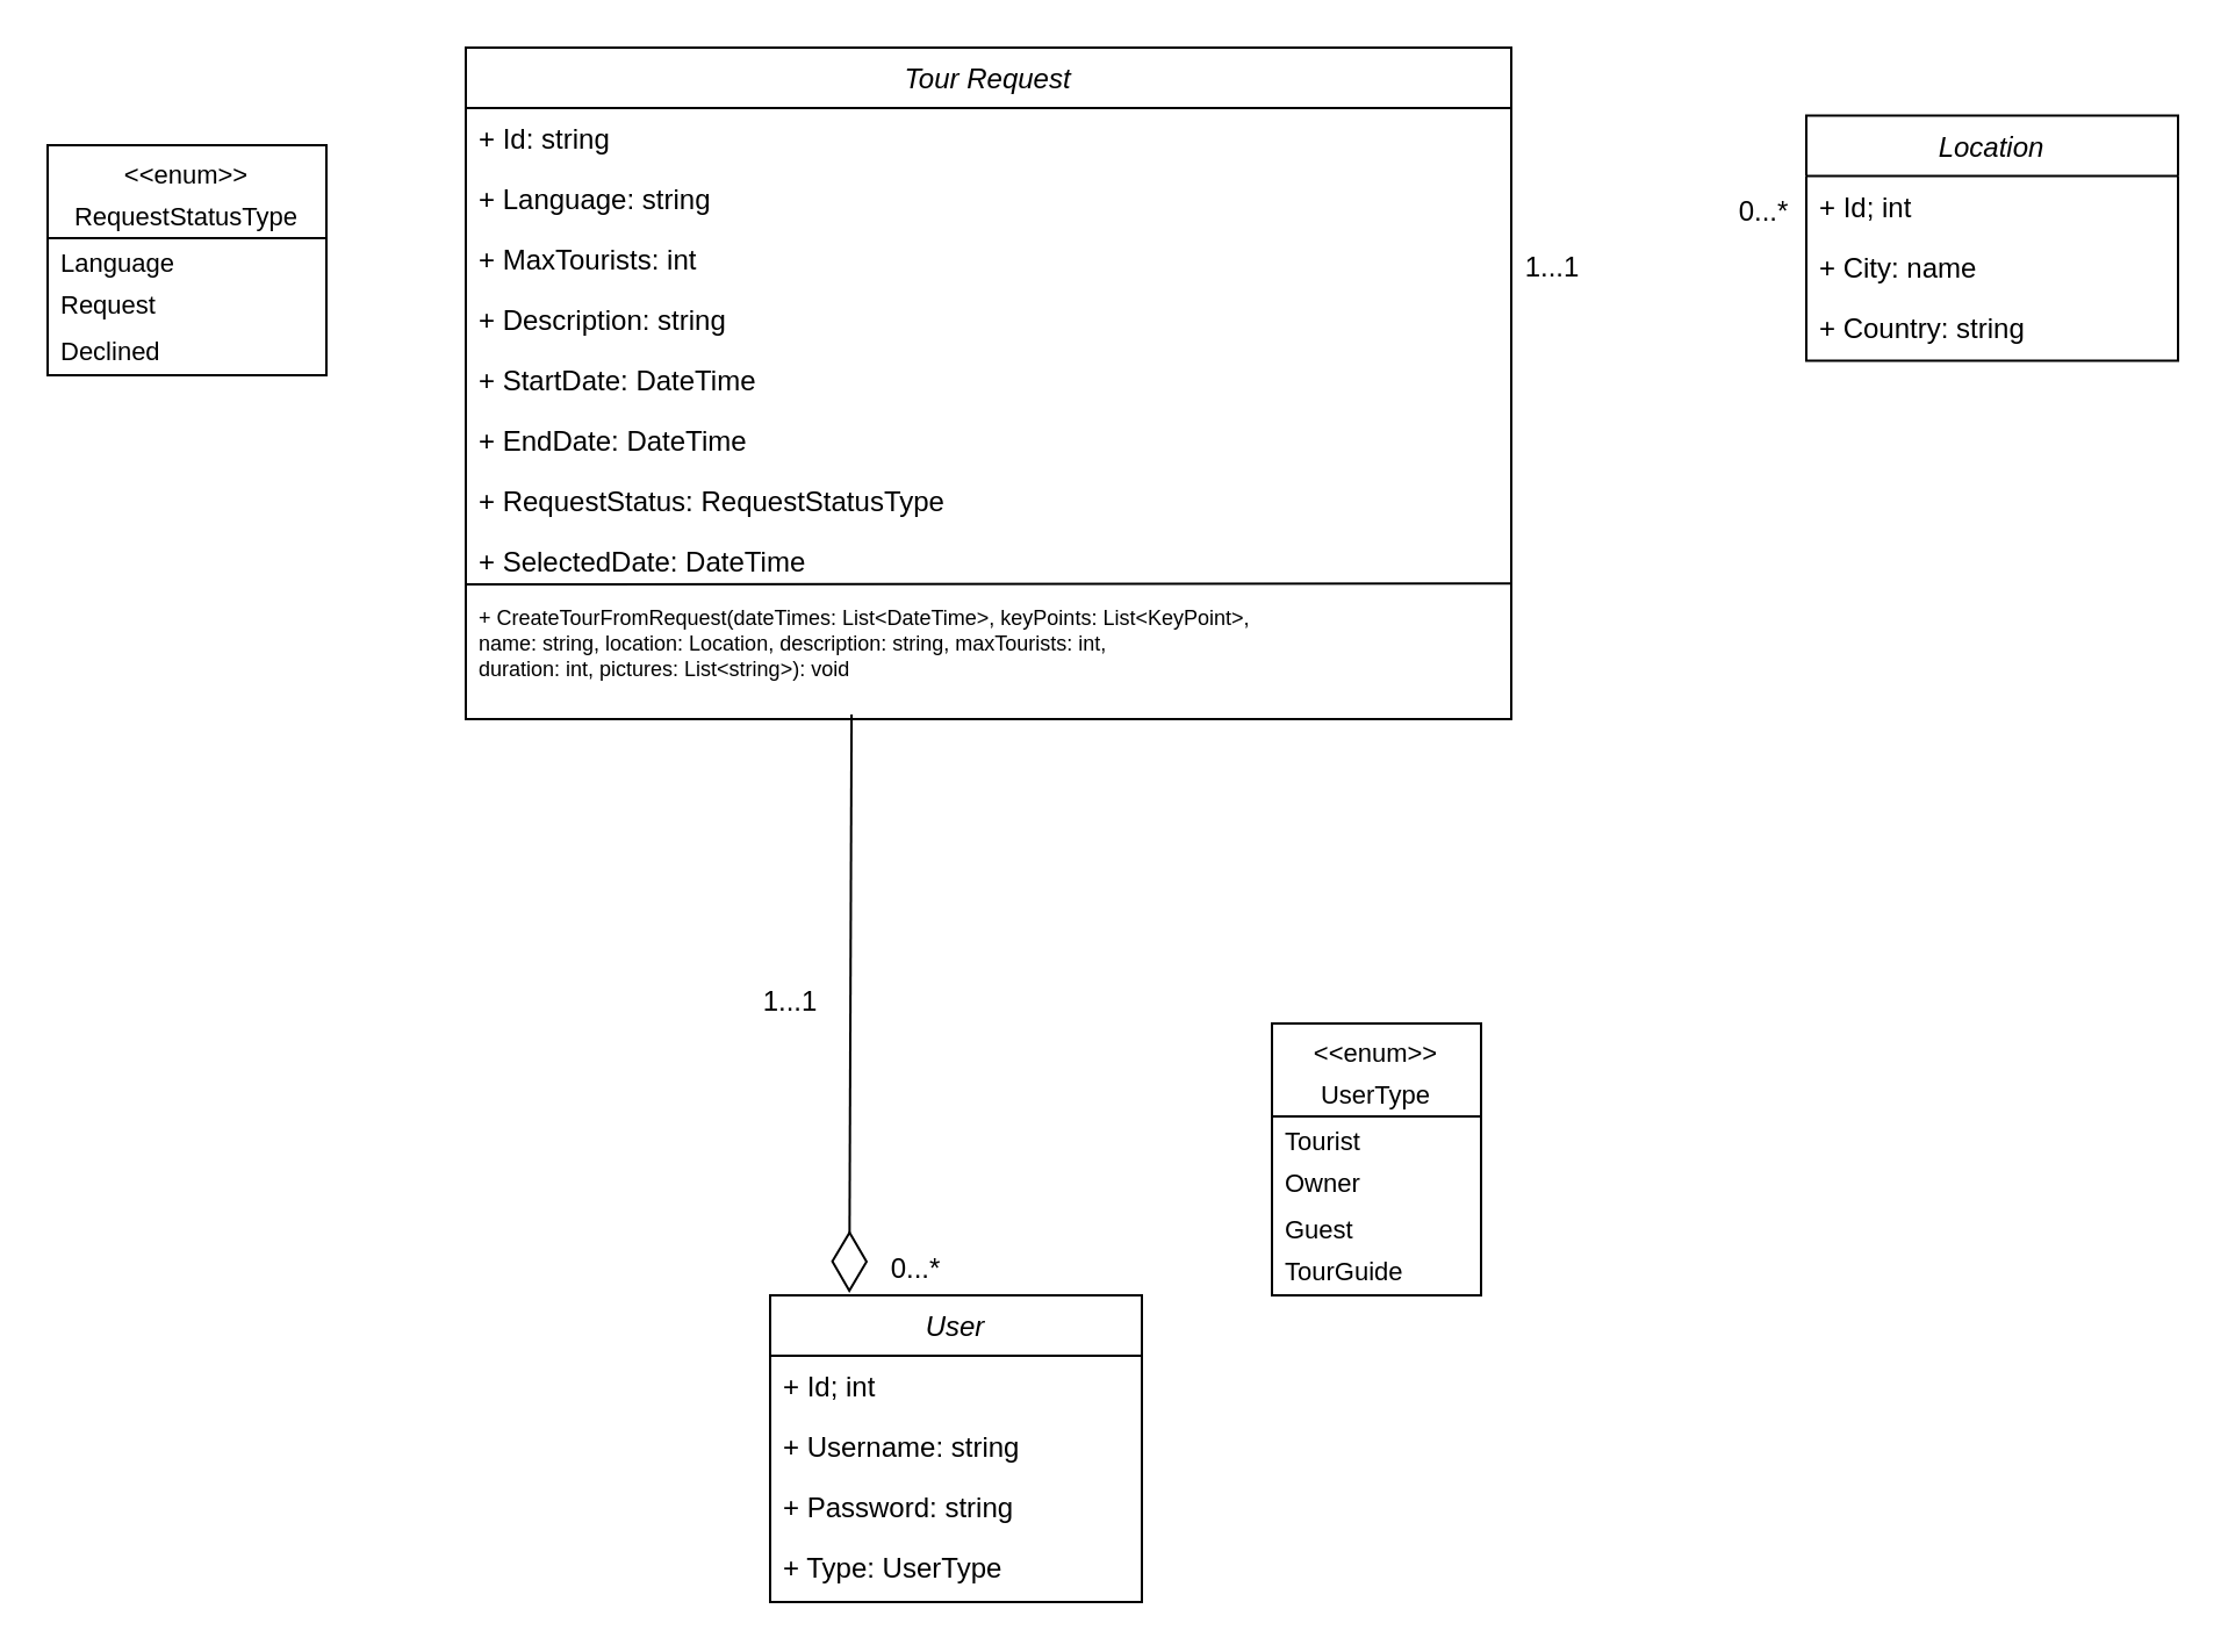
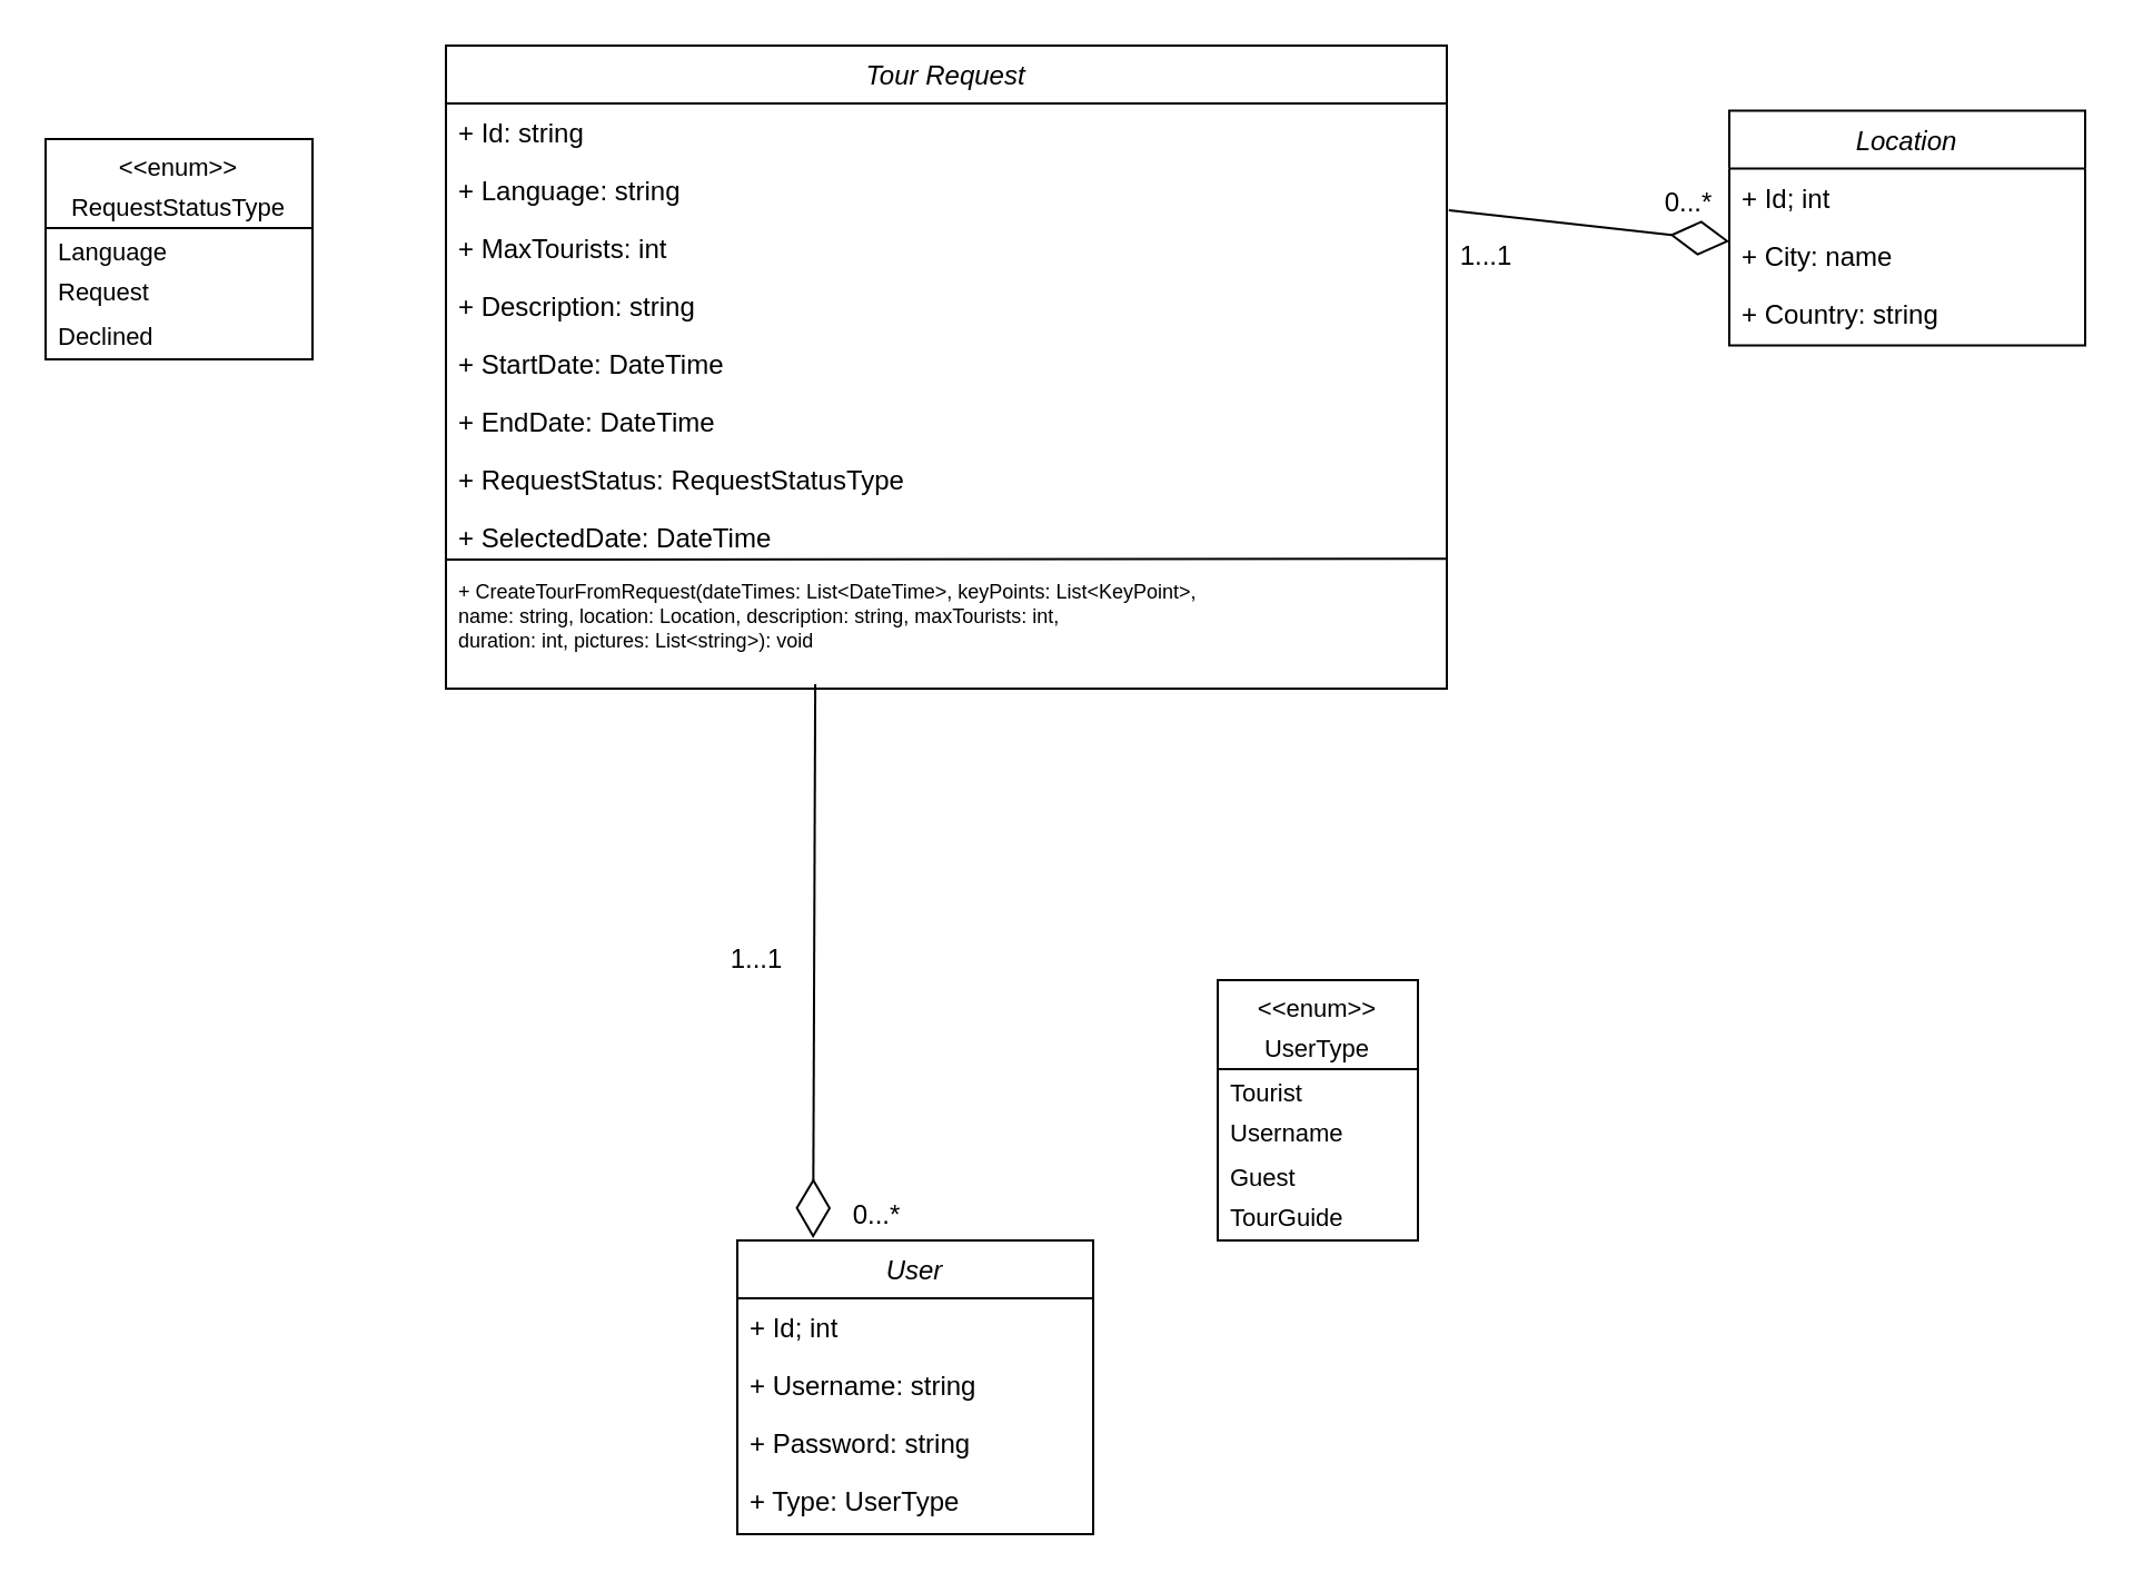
  <mxCell id="0" />
  <mxCell id="1" parent="0" />
  <mxCell id="2" value="Tour Request" style="swimlane;fontStyle=2;align=center;verticalAlign=top;childLayout=stackLayout;horizontal=1;startSize=26;horizontalStack=0;resizeParent=1;resizeLast=0;collapsible=1;marginBottom=0;rounded=0;shadow=0;strokeWidth=1;" parent="1" vertex="1"><mxGeometry x="200" y="20" width="450" height="289" as="geometry"><mxRectangle x="220" y="120" width="160" height="26" as="alternateBounds" /></mxGeometry></mxCell>
  <mxCell id="3" value="+ Id: string" style="text;align=left;verticalAlign=top;spacingLeft=4;spacingRight=4;overflow=hidden;rotatable=0;points=[[0,0.5],[1,0.5]];portConstraint=eastwest;" parent="2" vertex="1"><mxGeometry y="26" width="450" height="26" as="geometry" /></mxCell>
  <mxCell id="4" value="+ Language: string&#10;" style="text;align=left;verticalAlign=top;spacingLeft=4;spacingRight=4;overflow=hidden;rotatable=0;points=[[0,0.5],[1,0.5]];portConstraint=eastwest;rounded=0;shadow=0;html=0;" parent="2" vertex="1"><mxGeometry y="52" width="450" height="26" as="geometry" /></mxCell>
  <mxCell id="5" value="+ MaxTourists: int " style="text;align=left;verticalAlign=top;spacingLeft=4;spacingRight=4;overflow=hidden;rotatable=0;points=[[0,0.5],[1,0.5]];portConstraint=eastwest;rounded=0;shadow=0;html=0;" parent="2" vertex="1"><mxGeometry y="78" width="450" height="26" as="geometry" /></mxCell>
  <mxCell id="6" value="+ Description: string" style="text;align=left;verticalAlign=top;spacingLeft=4;spacingRight=4;overflow=hidden;rotatable=0;points=[[0,0.5],[1,0.5]];portConstraint=eastwest;rounded=0;shadow=0;html=0;" parent="2" vertex="1"><mxGeometry y="104" width="450" height="26" as="geometry" /></mxCell>
  <mxCell id="7" value="+ StartDate: DateTime" style="text;align=left;verticalAlign=top;spacingLeft=4;spacingRight=4;overflow=hidden;rotatable=0;points=[[0,0.5],[1,0.5]];portConstraint=eastwest;rounded=0;shadow=0;html=0;" parent="2" vertex="1"><mxGeometry y="130" width="450" height="26" as="geometry" /></mxCell>
  <mxCell id="8" value="+ EndDate: DateTime" style="text;align=left;verticalAlign=top;spacingLeft=4;spacingRight=4;overflow=hidden;rotatable=0;points=[[0,0.5],[1,0.5]];portConstraint=eastwest;rounded=0;shadow=0;html=0;" parent="2" vertex="1"><mxGeometry y="156" width="450" height="26" as="geometry" /></mxCell>
  <mxCell id="9" value="+ RequestStatus: RequestStatusType" style="text;align=left;verticalAlign=top;spacingLeft=4;spacingRight=4;overflow=hidden;rotatable=0;points=[[0,0.5],[1,0.5]];portConstraint=eastwest;rounded=0;shadow=0;html=0;" parent="2" vertex="1"><mxGeometry y="182" width="450" height="26" as="geometry" /></mxCell>
  <mxCell id="10" value="+ SelectedDate: DateTime" style="text;align=left;verticalAlign=top;spacingLeft=4;spacingRight=4;overflow=hidden;rotatable=0;points=[[0,0.5],[1,0.5]];portConstraint=eastwest;rounded=0;shadow=0;html=0;" parent="2" vertex="1"><mxGeometry y="208" width="450" height="26" as="geometry" /></mxCell>
  <mxCell id="11" value="" style="endArrow=none;html=1;rounded=0;entryX=1.001;entryY=0.87;entryDx=0;entryDy=0;entryPerimeter=0;" parent="2" target="10" edge="1"><mxGeometry width="50" height="50" relative="1" as="geometry"><mxPoint y="231" as="sourcePoint" /><mxPoint x="410" y="231" as="targetPoint" /></mxGeometry></mxCell>
  <mxCell id="12" value="+ CreateTourFromRequest(dateTimes: List&lt;DateTime&gt;, keyPoints: List&lt;KeyPoint&gt;, &#10;name: string, location: Location, description: string, maxTourists: int,&#10;duration: int, pictures: List&lt;string&gt;): void" style="text;align=left;verticalAlign=top;spacingLeft=4;spacingRight=4;overflow=hidden;rotatable=0;points=[[0,0.5],[1,0.5]];portConstraint=eastwest;rounded=0;shadow=0;html=0;fontSize=9;" parent="2" vertex="1"><mxGeometry y="234" width="450" height="55" as="geometry" /></mxCell>
  <mxCell id="13" value="User" style="swimlane;fontStyle=2;align=center;verticalAlign=top;childLayout=stackLayout;horizontal=1;startSize=26;horizontalStack=0;resizeParent=1;resizeLast=0;collapsible=1;marginBottom=0;rounded=0;shadow=0;strokeWidth=1;" parent="1" vertex="1"><mxGeometry x="331" y="557" width="160" height="132" as="geometry"><mxRectangle x="550" y="140" width="160" height="26" as="alternateBounds" /></mxGeometry></mxCell>
  <mxCell id="14" value="+ Id; int" style="text;align=left;verticalAlign=top;spacingLeft=4;spacingRight=4;overflow=hidden;rotatable=0;points=[[0,0.5],[1,0.5]];portConstraint=eastwest;" parent="13" vertex="1"><mxGeometry y="26" width="160" height="26" as="geometry" /></mxCell>
  <mxCell id="15" value="+ Username: string" style="text;align=left;verticalAlign=top;spacingLeft=4;spacingRight=4;overflow=hidden;rotatable=0;points=[[0,0.5],[1,0.5]];portConstraint=eastwest;rounded=0;shadow=0;html=0;" parent="13" vertex="1"><mxGeometry y="52" width="160" height="26" as="geometry" /></mxCell>
  <mxCell id="16" value="+ Password: string" style="text;align=left;verticalAlign=top;spacingLeft=4;spacingRight=4;overflow=hidden;rotatable=0;points=[[0,0.5],[1,0.5]];portConstraint=eastwest;rounded=0;shadow=0;html=0;" parent="13" vertex="1"><mxGeometry y="78" width="160" height="26" as="geometry" /></mxCell>
  <mxCell id="17" value="+ Type: UserType" style="text;align=left;verticalAlign=top;spacingLeft=4;spacingRight=4;overflow=hidden;rotatable=0;points=[[0,0.5],[1,0.5]];portConstraint=eastwest;rounded=0;shadow=0;html=0;" parent="13" vertex="1"><mxGeometry y="104" width="160" height="26" as="geometry" /></mxCell>
  <mxCell id="18" value="" style="rounded=0;whiteSpace=wrap;html=1;" parent="1" vertex="1"><mxGeometry x="20" y="62" width="120" height="99" as="geometry" /></mxCell>
  <mxCell id="19" value="&lt;&lt;enum&gt;&gt;&#10;" style="text;align=center;verticalAlign=top;spacingLeft=4;spacingRight=4;overflow=hidden;rotatable=0;points=[[0,0.5],[1,0.5]];portConstraint=eastwest;rounded=0;shadow=0;html=0;fontSize=11;" parent="1" vertex="1"><mxGeometry x="20" y="62" width="120" height="18" as="geometry" /></mxCell>
  <mxCell id="20" value="RequestStatusType" style="text;align=center;verticalAlign=top;spacingLeft=4;spacingRight=4;overflow=hidden;rotatable=0;points=[[0,0.5],[1,0.5]];portConstraint=eastwest;rounded=0;shadow=0;html=0;fontSize=11;" parent="1" vertex="1"><mxGeometry x="20" y="80" width="120" height="26" as="geometry" /></mxCell>
  <mxCell id="21" value="" style="line;html=1;strokeWidth=1;align=left;verticalAlign=middle;spacingTop=-1;spacingLeft=3;spacingRight=3;rotatable=0;labelPosition=right;points=[];portConstraint=eastwest;" parent="1" vertex="1"><mxGeometry x="20" y="98" width="120" height="8" as="geometry" /></mxCell>
  <mxCell id="22" value="Request" style="text;align=left;verticalAlign=top;spacingLeft=4;spacingRight=4;overflow=hidden;rotatable=0;points=[[0,0.5],[1,0.5]];portConstraint=eastwest;rounded=0;shadow=0;html=0;fontSize=11;" parent="1" vertex="1"><mxGeometry x="20" y="118" width="120" height="20" as="geometry" /></mxCell>
  <mxCell id="23" value="Language" style="text;align=left;verticalAlign=top;spacingLeft=4;spacingRight=4;overflow=hidden;rotatable=0;points=[[0,0.5],[1,0.5]];portConstraint=eastwest;rounded=0;shadow=0;html=0;fontSize=11;" parent="1" vertex="1"><mxGeometry x="20" y="100" width="120" height="25" as="geometry" /></mxCell>
  <mxCell id="24" value="Declined" style="text;align=left;verticalAlign=top;spacingLeft=4;spacingRight=4;overflow=hidden;rotatable=0;points=[[0,0.5],[1,0.5]];portConstraint=eastwest;rounded=0;shadow=0;html=0;fontSize=11;" parent="1" vertex="1"><mxGeometry x="20" y="138" width="120" height="18" as="geometry" /></mxCell>
  <mxCell id="25" style="edgeStyle=orthogonalEdgeStyle;rounded=0;orthogonalLoop=1;jettySize=auto;html=1;exitX=1;exitY=0.5;exitDx=0;exitDy=0;" parent="1" source="22" target="22" edge="1"><mxGeometry relative="1" as="geometry" /></mxCell>
  <mxCell id="26" value="" style="rounded=0;whiteSpace=wrap;html=1;" parent="1" vertex="1"><mxGeometry x="547" y="440" width="90" height="117" as="geometry" /></mxCell>
  <mxCell id="27" value="&lt;&lt;enum&gt;&gt;&#10;" style="text;align=center;verticalAlign=top;spacingLeft=4;spacingRight=4;overflow=hidden;rotatable=0;points=[[0,0.5],[1,0.5]];portConstraint=eastwest;rounded=0;shadow=0;html=0;fontSize=11;" parent="1" vertex="1"><mxGeometry x="547" y="440" width="90" height="18" as="geometry" /></mxCell>
  <mxCell id="28" value="UserType" style="text;align=center;verticalAlign=top;spacingLeft=4;spacingRight=4;overflow=hidden;rotatable=0;points=[[0,0.5],[1,0.5]];portConstraint=eastwest;rounded=0;shadow=0;html=0;fontSize=11;" parent="1" vertex="1"><mxGeometry x="547" y="458" width="90" height="26" as="geometry" /></mxCell>
  <mxCell id="29" value="" style="line;html=1;strokeWidth=1;align=left;verticalAlign=middle;spacingTop=-1;spacingLeft=3;spacingRight=3;rotatable=0;labelPosition=right;points=[];portConstraint=eastwest;" parent="1" vertex="1"><mxGeometry x="547" y="476" width="90" height="8" as="geometry" /></mxCell>
- <mxCell id="30" value="Owner" style="text;align=left;verticalAlign=top;spacingLeft=4;spacingRight=4;overflow=hidden;rotatable=0;points=[[0,0.5],[1,0.5]];portConstraint=eastwest;rounded=0;shadow=0;html=0;fontSize=11;" parent="1" vertex="1"><mxGeometry x="547" y="496" width="90" height="20" as="geometry" /></mxCell>
+ <mxCell id="30" value="Username" style="text;align=left;verticalAlign=top;spacingLeft=4;spacingRight=4;overflow=hidden;rotatable=0;points=[[0,0.5],[1,0.5]];portConstraint=eastwest;rounded=0;shadow=0;html=0;fontSize=11;" parent="1" vertex="1"><mxGeometry x="547" y="496" width="90" height="20" as="geometry" /></mxCell>
  <mxCell id="31" value="Tourist" style="text;align=left;verticalAlign=top;spacingLeft=4;spacingRight=4;overflow=hidden;rotatable=0;points=[[0,0.5],[1,0.5]];portConstraint=eastwest;rounded=0;shadow=0;html=0;fontSize=11;" parent="1" vertex="1"><mxGeometry x="547" y="478" width="90" height="25" as="geometry" /></mxCell>
  <mxCell id="32" value="Guest" style="text;align=left;verticalAlign=top;spacingLeft=4;spacingRight=4;overflow=hidden;rotatable=0;points=[[0,0.5],[1,0.5]];portConstraint=eastwest;rounded=0;shadow=0;html=0;fontSize=11;" parent="1" vertex="1"><mxGeometry x="547" y="516" width="90" height="23" as="geometry" /></mxCell>
  <mxCell id="33" style="edgeStyle=orthogonalEdgeStyle;rounded=0;orthogonalLoop=1;jettySize=auto;html=1;exitX=1;exitY=0.5;exitDx=0;exitDy=0;" parent="1" source="30" target="30" edge="1"><mxGeometry relative="1" as="geometry" /></mxCell>
  <mxCell id="34" value="TourGuide" style="text;align=left;verticalAlign=top;spacingLeft=4;spacingRight=4;overflow=hidden;rotatable=0;points=[[0,0.5],[1,0.5]];portConstraint=eastwest;rounded=0;shadow=0;html=0;fontSize=11;" parent="1" vertex="1"><mxGeometry x="547" y="534" width="90" height="23" as="geometry" /></mxCell>
  <mxCell id="35" value="Location" style="swimlane;fontStyle=2;align=center;verticalAlign=top;childLayout=stackLayout;horizontal=1;startSize=26;horizontalStack=0;resizeParent=1;resizeLast=0;collapsible=1;marginBottom=0;rounded=0;shadow=0;strokeWidth=1;" parent="1" vertex="1"><mxGeometry x="777" y="49.25" width="160" height="105.5" as="geometry"><mxRectangle x="550" y="140" width="160" height="26" as="alternateBounds" /></mxGeometry></mxCell>
  <mxCell id="36" value="+ Id; int" style="text;align=left;verticalAlign=top;spacingLeft=4;spacingRight=4;overflow=hidden;rotatable=0;points=[[0,0.5],[1,0.5]];portConstraint=eastwest;" parent="35" vertex="1"><mxGeometry y="26" width="160" height="26" as="geometry" /></mxCell>
  <mxCell id="37" value="+ City: name" style="text;align=left;verticalAlign=top;spacingLeft=4;spacingRight=4;overflow=hidden;rotatable=0;points=[[0,0.5],[1,0.5]];portConstraint=eastwest;rounded=0;shadow=0;html=0;" parent="35" vertex="1"><mxGeometry y="52" width="160" height="26" as="geometry" /></mxCell>
  <mxCell id="38" value="+ Country: string" style="text;align=left;verticalAlign=top;spacingLeft=4;spacingRight=4;overflow=hidden;rotatable=0;points=[[0,0.5],[1,0.5]];portConstraint=eastwest;rounded=0;shadow=0;html=0;" parent="35" vertex="1"><mxGeometry y="78" width="160" height="26" as="geometry" /></mxCell>
+ <mxCell id="39" value="" style="endArrow=diamondThin;endFill=0;endSize=24;html=1;rounded=0;exitX=1.002;exitY=-0.154;exitDx=0;exitDy=0;exitPerimeter=0;entryX=0;entryY=0.26;entryDx=0;entryDy=0;entryPerimeter=0;" parent="1" source="5" target="37" edge="1"><mxGeometry width="160" relative="1" as="geometry"><mxPoint x="768" y="100.75" as="sourcePoint" /><mxPoint x="727" y="-1" as="targetPoint" /></mxGeometry></mxCell>
  <mxCell id="40" value="" style="endArrow=diamondThin;endFill=0;endSize=24;html=1;rounded=0;entryX=0.213;entryY=-0.008;entryDx=0;entryDy=0;entryPerimeter=0;exitX=0.369;exitY=0.964;exitDx=0;exitDy=0;exitPerimeter=0;" parent="1" source="12" target="13" edge="1"><mxGeometry width="160" relative="1" as="geometry"><mxPoint x="365" y="332" as="sourcePoint" /><mxPoint x="466" y="449" as="targetPoint" /></mxGeometry></mxCell>
  <mxCell id="41" value="0...*" style="text;html=1;align=center;verticalAlign=middle;whiteSpace=wrap;rounded=0;" parent="1" vertex="1"><mxGeometry x="741" y="75.75" width="36" height="30" as="geometry" /></mxCell>
  <mxCell id="42" value="1...1" style="text;html=1;align=center;verticalAlign=middle;whiteSpace=wrap;rounded=0;" parent="1" vertex="1"><mxGeometry x="650" y="102.75" width="36" height="25" as="geometry" /></mxCell>
  <mxCell id="43" value="1...1" style="text;html=1;align=center;verticalAlign=middle;whiteSpace=wrap;rounded=0;" parent="1" vertex="1"><mxGeometry x="322" y="422" width="36" height="18" as="geometry" /></mxCell>
  <mxCell id="44" value="0...*" style="text;html=1;align=center;verticalAlign=middle;whiteSpace=wrap;rounded=0;" parent="1" vertex="1"><mxGeometry x="376" y="536.5" width="36" height="18" as="geometry" /></mxCell>
